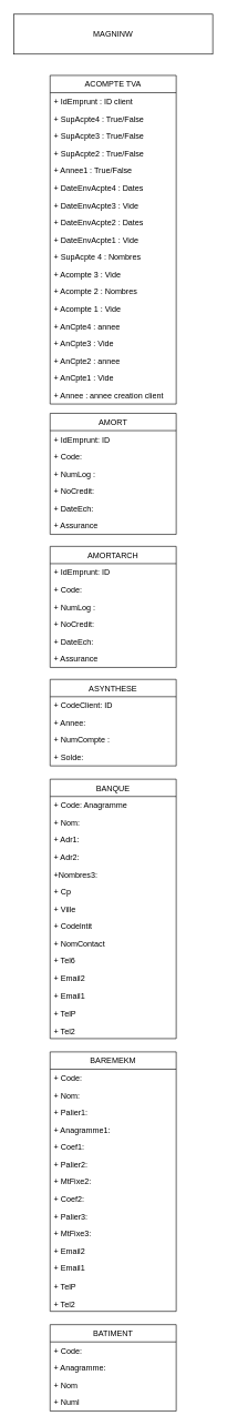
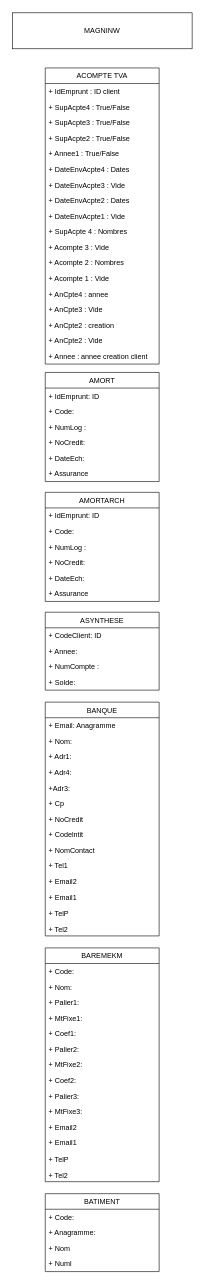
  <mxCell id="0" />
  <mxCell id="1" parent="0" />
  <mxCell id="2" value="ACOMPTE TVA" style="swimlane;fontStyle=0;childLayout=stackLayout;horizontal=1;startSize=26;fillColor=none;horizontalStack=0;resizeParent=1;resizeParentMax=0;resizeLast=0;collapsible=1;marginBottom=0;" parent="1" vertex="1"><mxGeometry x="75" y="112" width="190" height="494" as="geometry" /></mxCell>
  <mxCell id="3" value="+ IdEmprunt : ID client" style="text;strokeColor=none;fillColor=none;align=left;verticalAlign=top;spacingLeft=4;spacingRight=4;overflow=hidden;rotatable=0;points=[[0,0.5],[1,0.5]];portConstraint=eastwest;" vertex="1" parent="2"><mxGeometry y="26" width="190" height="26" as="geometry" /></mxCell>
  <mxCell id="4" value="+ SupAcpte4 : True/False" style="text;strokeColor=none;fillColor=none;align=left;verticalAlign=top;spacingLeft=4;spacingRight=4;overflow=hidden;rotatable=0;points=[[0,0.5],[1,0.5]];portConstraint=eastwest;" vertex="1" parent="2"><mxGeometry y="52" width="190" height="26" as="geometry" /></mxCell>
  <mxCell id="5" value="+ SupAcpte3 : True/False" style="text;strokeColor=none;fillColor=none;align=left;verticalAlign=top;spacingLeft=4;spacingRight=4;overflow=hidden;rotatable=0;points=[[0,0.5],[1,0.5]];portConstraint=eastwest;" vertex="1" parent="2"><mxGeometry y="78" width="190" height="26" as="geometry" /></mxCell>
  <mxCell id="6" value="+ SupAcpte2 : True/False" style="text;strokeColor=none;fillColor=none;align=left;verticalAlign=top;spacingLeft=4;spacingRight=4;overflow=hidden;rotatable=0;points=[[0,0.5],[1,0.5]];portConstraint=eastwest;" vertex="1" parent="2"><mxGeometry y="104" width="190" height="26" as="geometry" /></mxCell>
  <mxCell id="7" value="+ Annee1 : True/False" style="text;strokeColor=none;fillColor=none;align=left;verticalAlign=top;spacingLeft=4;spacingRight=4;overflow=hidden;rotatable=0;points=[[0,0.5],[1,0.5]];portConstraint=eastwest;" vertex="1" parent="2"><mxGeometry y="130" width="190" height="26" as="geometry" /></mxCell>
  <mxCell id="8" value="+ DateEnvAcpte4 : Dates&#10;" style="text;strokeColor=none;fillColor=none;align=left;verticalAlign=top;spacingLeft=4;spacingRight=4;overflow=hidden;rotatable=0;points=[[0,0.5],[1,0.5]];portConstraint=eastwest;" vertex="1" parent="2"><mxGeometry y="156" width="190" height="26" as="geometry" /></mxCell>
  <mxCell id="9" value="+ DateEnvAcpte3 : Vide&#10;" style="text;strokeColor=none;fillColor=none;align=left;verticalAlign=top;spacingLeft=4;spacingRight=4;overflow=hidden;rotatable=0;points=[[0,0.5],[1,0.5]];portConstraint=eastwest;" vertex="1" parent="2"><mxGeometry y="182" width="190" height="26" as="geometry" /></mxCell>
  <mxCell id="10" value="+ DateEnvAcpte2 : Dates&#10;" style="text;strokeColor=none;fillColor=none;align=left;verticalAlign=top;spacingLeft=4;spacingRight=4;overflow=hidden;rotatable=0;points=[[0,0.5],[1,0.5]];portConstraint=eastwest;" vertex="1" parent="2"><mxGeometry y="208" width="190" height="26" as="geometry" /></mxCell>
  <mxCell id="11" value="+ DateEnvAcpte1 : Vide&#10;" style="text;strokeColor=none;fillColor=none;align=left;verticalAlign=top;spacingLeft=4;spacingRight=4;overflow=hidden;rotatable=0;points=[[0,0.5],[1,0.5]];portConstraint=eastwest;" vertex="1" parent="2"><mxGeometry y="234" width="190" height="26" as="geometry" /></mxCell>
  <mxCell id="12" value="+ SupAcpte 4 : Nombres&#10;" style="text;strokeColor=none;fillColor=none;align=left;verticalAlign=top;spacingLeft=4;spacingRight=4;overflow=hidden;rotatable=0;points=[[0,0.5],[1,0.5]];portConstraint=eastwest;" vertex="1" parent="2"><mxGeometry y="260" width="190" height="26" as="geometry" /></mxCell>
  <mxCell id="13" value="+ Acompte 3 : Vide&#10;" style="text;strokeColor=none;fillColor=none;align=left;verticalAlign=top;spacingLeft=4;spacingRight=4;overflow=hidden;rotatable=0;points=[[0,0.5],[1,0.5]];portConstraint=eastwest;" parent="2" vertex="1"><mxGeometry y="286" width="190" height="26" as="geometry" /></mxCell>
  <mxCell id="14" value="+ Acompte 2 : Nombres" style="text;strokeColor=none;fillColor=none;align=left;verticalAlign=top;spacingLeft=4;spacingRight=4;overflow=hidden;rotatable=0;points=[[0,0.5],[1,0.5]];portConstraint=eastwest;" parent="2" vertex="1"><mxGeometry y="312" width="190" height="26" as="geometry" /></mxCell>
  <mxCell id="15" value="+ Acompte 1 : Vide   &#10;" style="text;strokeColor=none;fillColor=none;align=left;verticalAlign=top;spacingLeft=4;spacingRight=4;overflow=hidden;rotatable=0;points=[[0,0.5],[1,0.5]];portConstraint=eastwest;" parent="2" vertex="1"><mxGeometry y="338" width="190" height="26" as="geometry" /></mxCell>
  <mxCell id="16" value="+ AnCpte4 : annee" style="text;strokeColor=none;fillColor=none;align=left;verticalAlign=top;spacingLeft=4;spacingRight=4;overflow=hidden;rotatable=0;points=[[0,0.5],[1,0.5]];portConstraint=eastwest;" vertex="1" parent="2"><mxGeometry y="364" width="190" height="26" as="geometry" /></mxCell>
  <mxCell id="17" value="+ AnCpte3 : Vide" style="text;strokeColor=none;fillColor=none;align=left;verticalAlign=top;spacingLeft=4;spacingRight=4;overflow=hidden;rotatable=0;points=[[0,0.5],[1,0.5]];portConstraint=eastwest;" vertex="1" parent="2"><mxGeometry y="390" width="190" height="26" as="geometry" /></mxCell>
- <mxCell id="18" value="+ AnCpte2 : annee" style="text;strokeColor=none;fillColor=none;align=left;verticalAlign=top;spacingLeft=4;spacingRight=4;overflow=hidden;rotatable=0;points=[[0,0.5],[1,0.5]];portConstraint=eastwest;" vertex="1" parent="2"><mxGeometry y="416" width="190" height="26" as="geometry" /></mxCell>
- <mxCell id="19" value="+ AnCpte1 : Vide" style="text;strokeColor=none;fillColor=none;align=left;verticalAlign=top;spacingLeft=4;spacingRight=4;overflow=hidden;rotatable=0;points=[[0,0.5],[1,0.5]];portConstraint=eastwest;" vertex="1" parent="2"><mxGeometry y="442" width="190" height="26" as="geometry" /></mxCell>
+ <mxCell id="18" value="+ AnCpte2 : creation" style="text;strokeColor=none;fillColor=none;align=left;verticalAlign=top;spacingLeft=4;spacingRight=4;overflow=hidden;rotatable=0;points=[[0,0.5],[1,0.5]];portConstraint=eastwest;" vertex="1" parent="2"><mxGeometry y="416" width="190" height="26" as="geometry" /></mxCell>
+ <mxCell id="19" value="+ AnCpte2 : Vide" style="text;strokeColor=none;fillColor=none;align=left;verticalAlign=top;spacingLeft=4;spacingRight=4;overflow=hidden;rotatable=0;points=[[0,0.5],[1,0.5]];portConstraint=eastwest;" vertex="1" parent="2"><mxGeometry y="442" width="190" height="26" as="geometry" /></mxCell>
  <mxCell id="20" value="+ Annee : annee creation client " style="text;strokeColor=none;fillColor=none;align=left;verticalAlign=top;spacingLeft=4;spacingRight=4;overflow=hidden;rotatable=0;points=[[0,0.5],[1,0.5]];portConstraint=eastwest;" vertex="1" parent="2"><mxGeometry y="468" width="190" height="26" as="geometry" /></mxCell>
  <mxCell id="21" value="MAGNINW" style="rounded=0;whiteSpace=wrap;html=1;" vertex="1" parent="1"><mxGeometry x="20" y="20" width="300" height="60" as="geometry" /></mxCell>
  <mxCell id="22" value="AMORT" style="swimlane;fontStyle=0;childLayout=stackLayout;horizontal=1;startSize=26;fillColor=none;horizontalStack=0;resizeParent=1;resizeParentMax=0;resizeLast=0;collapsible=1;marginBottom=0;" vertex="1" parent="1"><mxGeometry x="75" y="620" width="190" height="182" as="geometry" /></mxCell>
  <mxCell id="23" value="+ IdEmprunt: ID" style="text;strokeColor=none;fillColor=none;align=left;verticalAlign=top;spacingLeft=4;spacingRight=4;overflow=hidden;rotatable=0;points=[[0,0.5],[1,0.5]];portConstraint=eastwest;" vertex="1" parent="22"><mxGeometry y="26" width="190" height="26" as="geometry" /></mxCell>
  <mxCell id="24" value="+ Code: " style="text;strokeColor=none;fillColor=none;align=left;verticalAlign=top;spacingLeft=4;spacingRight=4;overflow=hidden;rotatable=0;points=[[0,0.5],[1,0.5]];portConstraint=eastwest;" vertex="1" parent="22"><mxGeometry y="52" width="190" height="26" as="geometry" /></mxCell>
  <mxCell id="25" value="+ NumLog : " style="text;strokeColor=none;fillColor=none;align=left;verticalAlign=top;spacingLeft=4;spacingRight=4;overflow=hidden;rotatable=0;points=[[0,0.5],[1,0.5]];portConstraint=eastwest;" vertex="1" parent="22"><mxGeometry y="78" width="190" height="26" as="geometry" /></mxCell>
  <mxCell id="26" value="+ NoCredit:" style="text;strokeColor=none;fillColor=none;align=left;verticalAlign=top;spacingLeft=4;spacingRight=4;overflow=hidden;rotatable=0;points=[[0,0.5],[1,0.5]];portConstraint=eastwest;" vertex="1" parent="22"><mxGeometry y="104" width="190" height="26" as="geometry" /></mxCell>
  <mxCell id="27" value="+ DateEch:" style="text;strokeColor=none;fillColor=none;align=left;verticalAlign=top;spacingLeft=4;spacingRight=4;overflow=hidden;rotatable=0;points=[[0,0.5],[1,0.5]];portConstraint=eastwest;" vertex="1" parent="22"><mxGeometry y="130" width="190" height="26" as="geometry" /></mxCell>
  <mxCell id="28" value="+ Assurance" style="text;strokeColor=none;fillColor=none;align=left;verticalAlign=top;spacingLeft=4;spacingRight=4;overflow=hidden;rotatable=0;points=[[0,0.5],[1,0.5]];portConstraint=eastwest;" vertex="1" parent="22"><mxGeometry y="156" width="190" height="26" as="geometry" /></mxCell>
  <mxCell id="29" value="AMORTARCH" style="swimlane;fontStyle=0;childLayout=stackLayout;horizontal=1;startSize=26;fillColor=none;horizontalStack=0;resizeParent=1;resizeParentMax=0;resizeLast=0;collapsible=1;marginBottom=0;" vertex="1" parent="1"><mxGeometry x="75" y="820" width="190" height="182" as="geometry" /></mxCell>
  <mxCell id="30" value="+ IdEmprunt: ID" style="text;strokeColor=none;fillColor=none;align=left;verticalAlign=top;spacingLeft=4;spacingRight=4;overflow=hidden;rotatable=0;points=[[0,0.5],[1,0.5]];portConstraint=eastwest;" vertex="1" parent="29"><mxGeometry y="26" width="190" height="26" as="geometry" /></mxCell>
  <mxCell id="31" value="+ Code: " style="text;strokeColor=none;fillColor=none;align=left;verticalAlign=top;spacingLeft=4;spacingRight=4;overflow=hidden;rotatable=0;points=[[0,0.5],[1,0.5]];portConstraint=eastwest;" vertex="1" parent="29"><mxGeometry y="52" width="190" height="26" as="geometry" /></mxCell>
  <mxCell id="32" value="+ NumLog : " style="text;strokeColor=none;fillColor=none;align=left;verticalAlign=top;spacingLeft=4;spacingRight=4;overflow=hidden;rotatable=0;points=[[0,0.5],[1,0.5]];portConstraint=eastwest;" vertex="1" parent="29"><mxGeometry y="78" width="190" height="26" as="geometry" /></mxCell>
  <mxCell id="33" value="+ NoCredit:" style="text;strokeColor=none;fillColor=none;align=left;verticalAlign=top;spacingLeft=4;spacingRight=4;overflow=hidden;rotatable=0;points=[[0,0.5],[1,0.5]];portConstraint=eastwest;" vertex="1" parent="29"><mxGeometry y="104" width="190" height="26" as="geometry" /></mxCell>
  <mxCell id="34" value="+ DateEch:" style="text;strokeColor=none;fillColor=none;align=left;verticalAlign=top;spacingLeft=4;spacingRight=4;overflow=hidden;rotatable=0;points=[[0,0.5],[1,0.5]];portConstraint=eastwest;" vertex="1" parent="29"><mxGeometry y="130" width="190" height="26" as="geometry" /></mxCell>
  <mxCell id="35" value="+ Assurance" style="text;strokeColor=none;fillColor=none;align=left;verticalAlign=top;spacingLeft=4;spacingRight=4;overflow=hidden;rotatable=0;points=[[0,0.5],[1,0.5]];portConstraint=eastwest;" vertex="1" parent="29"><mxGeometry y="156" width="190" height="26" as="geometry" /></mxCell>
  <mxCell id="36" value="ASYNTHESE" style="swimlane;fontStyle=0;childLayout=stackLayout;horizontal=1;startSize=26;fillColor=none;horizontalStack=0;resizeParent=1;resizeParentMax=0;resizeLast=0;collapsible=1;marginBottom=0;" vertex="1" parent="1"><mxGeometry x="75" y="1020" width="190" height="130" as="geometry" /></mxCell>
  <mxCell id="37" value="+ CodeClient: ID" style="text;strokeColor=none;fillColor=none;align=left;verticalAlign=top;spacingLeft=4;spacingRight=4;overflow=hidden;rotatable=0;points=[[0,0.5],[1,0.5]];portConstraint=eastwest;" vertex="1" parent="36"><mxGeometry y="26" width="190" height="26" as="geometry" /></mxCell>
  <mxCell id="38" value="+ Annee: " style="text;strokeColor=none;fillColor=none;align=left;verticalAlign=top;spacingLeft=4;spacingRight=4;overflow=hidden;rotatable=0;points=[[0,0.5],[1,0.5]];portConstraint=eastwest;" vertex="1" parent="36"><mxGeometry y="52" width="190" height="26" as="geometry" /></mxCell>
  <mxCell id="39" value="+ NumCompte : " style="text;strokeColor=none;fillColor=none;align=left;verticalAlign=top;spacingLeft=4;spacingRight=4;overflow=hidden;rotatable=0;points=[[0,0.5],[1,0.5]];portConstraint=eastwest;" vertex="1" parent="36"><mxGeometry y="78" width="190" height="26" as="geometry" /></mxCell>
  <mxCell id="40" value="+ Solde:" style="text;strokeColor=none;fillColor=none;align=left;verticalAlign=top;spacingLeft=4;spacingRight=4;overflow=hidden;rotatable=0;points=[[0,0.5],[1,0.5]];portConstraint=eastwest;" vertex="1" parent="36"><mxGeometry y="104" width="190" height="26" as="geometry" /></mxCell>
  <mxCell id="41" value="BANQUE" style="swimlane;fontStyle=0;childLayout=stackLayout;horizontal=1;startSize=26;fillColor=none;horizontalStack=0;resizeParent=1;resizeParentMax=0;resizeLast=0;collapsible=1;marginBottom=0;" vertex="1" parent="1"><mxGeometry x="75" y="1170" width="190" height="390" as="geometry" /></mxCell>
- <mxCell id="42" value="+ Code: Anagramme" style="text;strokeColor=none;fillColor=none;align=left;verticalAlign=top;spacingLeft=4;spacingRight=4;overflow=hidden;rotatable=0;points=[[0,0.5],[1,0.5]];portConstraint=eastwest;" vertex="1" parent="41"><mxGeometry y="26" width="190" height="26" as="geometry" /></mxCell>
+ <mxCell id="42" value="+ Email: Anagramme" style="text;strokeColor=none;fillColor=none;align=left;verticalAlign=top;spacingLeft=4;spacingRight=4;overflow=hidden;rotatable=0;points=[[0,0.5],[1,0.5]];portConstraint=eastwest;" vertex="1" parent="41"><mxGeometry y="26" width="190" height="26" as="geometry" /></mxCell>
  <mxCell id="43" value="+ Nom: " style="text;strokeColor=none;fillColor=none;align=left;verticalAlign=top;spacingLeft=4;spacingRight=4;overflow=hidden;rotatable=0;points=[[0,0.5],[1,0.5]];portConstraint=eastwest;" vertex="1" parent="41"><mxGeometry y="52" width="190" height="26" as="geometry" /></mxCell>
  <mxCell id="44" value="+ Adr1: " style="text;strokeColor=none;fillColor=none;align=left;verticalAlign=top;spacingLeft=4;spacingRight=4;overflow=hidden;rotatable=0;points=[[0,0.5],[1,0.5]];portConstraint=eastwest;" vertex="1" parent="41"><mxGeometry y="78" width="190" height="26" as="geometry" /></mxCell>
- <mxCell id="45" value="+ Adr2:" style="text;strokeColor=none;fillColor=none;align=left;verticalAlign=top;spacingLeft=4;spacingRight=4;overflow=hidden;rotatable=0;points=[[0,0.5],[1,0.5]];portConstraint=eastwest;" vertex="1" parent="41"><mxGeometry y="104" width="190" height="26" as="geometry" /></mxCell>
- <mxCell id="46" value="+Nombres3:" style="text;strokeColor=none;fillColor=none;align=left;verticalAlign=top;spacingLeft=4;spacingRight=4;overflow=hidden;rotatable=0;points=[[0,0.5],[1,0.5]];portConstraint=eastwest;" vertex="1" parent="41"><mxGeometry y="130" width="190" height="26" as="geometry" /></mxCell>
+ <mxCell id="45" value="+ Adr4:" style="text;strokeColor=none;fillColor=none;align=left;verticalAlign=top;spacingLeft=4;spacingRight=4;overflow=hidden;rotatable=0;points=[[0,0.5],[1,0.5]];portConstraint=eastwest;" vertex="1" parent="41"><mxGeometry y="104" width="190" height="26" as="geometry" /></mxCell>
+ <mxCell id="46" value="+Adr3:" style="text;strokeColor=none;fillColor=none;align=left;verticalAlign=top;spacingLeft=4;spacingRight=4;overflow=hidden;rotatable=0;points=[[0,0.5],[1,0.5]];portConstraint=eastwest;" vertex="1" parent="41"><mxGeometry y="130" width="190" height="26" as="geometry" /></mxCell>
  <mxCell id="47" value="+ Cp" style="text;strokeColor=none;fillColor=none;align=left;verticalAlign=top;spacingLeft=4;spacingRight=4;overflow=hidden;rotatable=0;points=[[0,0.5],[1,0.5]];portConstraint=eastwest;" vertex="1" parent="41"><mxGeometry y="156" width="190" height="26" as="geometry" /></mxCell>
- <mxCell id="48" value="+ Ville" style="text;strokeColor=none;fillColor=none;align=left;verticalAlign=top;spacingLeft=4;spacingRight=4;overflow=hidden;rotatable=0;points=[[0,0.5],[1,0.5]];portConstraint=eastwest;" vertex="1" parent="41"><mxGeometry y="182" width="190" height="26" as="geometry" /></mxCell>
+ <mxCell id="48" value="+ NoCredit" style="text;strokeColor=none;fillColor=none;align=left;verticalAlign=top;spacingLeft=4;spacingRight=4;overflow=hidden;rotatable=0;points=[[0,0.5],[1,0.5]];portConstraint=eastwest;" vertex="1" parent="41"><mxGeometry y="182" width="190" height="26" as="geometry" /></mxCell>
  <mxCell id="49" value="+ Codelntit" style="text;strokeColor=none;fillColor=none;align=left;verticalAlign=top;spacingLeft=4;spacingRight=4;overflow=hidden;rotatable=0;points=[[0,0.5],[1,0.5]];portConstraint=eastwest;" vertex="1" parent="41"><mxGeometry y="208" width="190" height="26" as="geometry" /></mxCell>
  <mxCell id="50" value="+ NomContact" style="text;strokeColor=none;fillColor=none;align=left;verticalAlign=top;spacingLeft=4;spacingRight=4;overflow=hidden;rotatable=0;points=[[0,0.5],[1,0.5]];portConstraint=eastwest;" vertex="1" parent="41"><mxGeometry y="234" width="190" height="26" as="geometry" /></mxCell>
- <mxCell id="51" value="+ Tel6" style="text;strokeColor=none;fillColor=none;align=left;verticalAlign=top;spacingLeft=4;spacingRight=4;overflow=hidden;rotatable=0;points=[[0,0.5],[1,0.5]];portConstraint=eastwest;" vertex="1" parent="41"><mxGeometry y="260" width="190" height="26" as="geometry" /></mxCell>
+ <mxCell id="51" value="+ Tel1" style="text;strokeColor=none;fillColor=none;align=left;verticalAlign=top;spacingLeft=4;spacingRight=4;overflow=hidden;rotatable=0;points=[[0,0.5],[1,0.5]];portConstraint=eastwest;" vertex="1" parent="41"><mxGeometry y="260" width="190" height="26" as="geometry" /></mxCell>
  <mxCell id="52" value="+ Email2" style="text;strokeColor=none;fillColor=none;align=left;verticalAlign=top;spacingLeft=4;spacingRight=4;overflow=hidden;rotatable=0;points=[[0,0.5],[1,0.5]];portConstraint=eastwest;" vertex="1" parent="41"><mxGeometry y="286" width="190" height="26" as="geometry" /></mxCell>
  <mxCell id="53" value="+ Email1" style="text;strokeColor=none;fillColor=none;align=left;verticalAlign=top;spacingLeft=4;spacingRight=4;overflow=hidden;rotatable=0;points=[[0,0.5],[1,0.5]];portConstraint=eastwest;" vertex="1" parent="41"><mxGeometry y="312" width="190" height="28" as="geometry" /></mxCell>
  <mxCell id="54" value="+ TelP" style="text;strokeColor=none;fillColor=none;align=left;verticalAlign=top;spacingLeft=4;spacingRight=4;overflow=hidden;rotatable=0;points=[[0,0.5],[1,0.5]];portConstraint=eastwest;" vertex="1" parent="41"><mxGeometry y="340" width="190" height="26" as="geometry" /></mxCell>
  <mxCell id="55" value="+ Tel2" style="text;strokeColor=none;fillColor=none;align=left;verticalAlign=top;spacingLeft=4;spacingRight=4;overflow=hidden;rotatable=0;points=[[0,0.5],[1,0.5]];portConstraint=eastwest;" vertex="1" parent="41"><mxGeometry y="366" width="190" height="24" as="geometry" /></mxCell>
  <mxCell id="56" value="BAREMEKM" style="swimlane;fontStyle=0;childLayout=stackLayout;horizontal=1;startSize=26;fillColor=none;horizontalStack=0;resizeParent=1;resizeParentMax=0;resizeLast=0;collapsible=1;marginBottom=0;" vertex="1" parent="1"><mxGeometry x="75" y="1580" width="190" height="390" as="geometry" /></mxCell>
  <mxCell id="57" value="+ Code: " style="text;strokeColor=none;fillColor=none;align=left;verticalAlign=top;spacingLeft=4;spacingRight=4;overflow=hidden;rotatable=0;points=[[0,0.5],[1,0.5]];portConstraint=eastwest;" vertex="1" parent="56"><mxGeometry y="26" width="190" height="26" as="geometry" /></mxCell>
  <mxCell id="58" value="+ Nom: " style="text;strokeColor=none;fillColor=none;align=left;verticalAlign=top;spacingLeft=4;spacingRight=4;overflow=hidden;rotatable=0;points=[[0,0.5],[1,0.5]];portConstraint=eastwest;" vertex="1" parent="56"><mxGeometry y="52" width="190" height="26" as="geometry" /></mxCell>
  <mxCell id="59" value="+ Palier1: " style="text;strokeColor=none;fillColor=none;align=left;verticalAlign=top;spacingLeft=4;spacingRight=4;overflow=hidden;rotatable=0;points=[[0,0.5],[1,0.5]];portConstraint=eastwest;" vertex="1" parent="56"><mxGeometry y="78" width="190" height="26" as="geometry" /></mxCell>
- <mxCell id="60" value="+ Anagramme1:" style="text;strokeColor=none;fillColor=none;align=left;verticalAlign=top;spacingLeft=4;spacingRight=4;overflow=hidden;rotatable=0;points=[[0,0.5],[1,0.5]];portConstraint=eastwest;" vertex="1" parent="56"><mxGeometry y="104" width="190" height="26" as="geometry" /></mxCell>
+ <mxCell id="60" value="+ MtFixe1:" style="text;strokeColor=none;fillColor=none;align=left;verticalAlign=top;spacingLeft=4;spacingRight=4;overflow=hidden;rotatable=0;points=[[0,0.5],[1,0.5]];portConstraint=eastwest;" vertex="1" parent="56"><mxGeometry y="104" width="190" height="26" as="geometry" /></mxCell>
  <mxCell id="61" value="+ Coef1:" style="text;strokeColor=none;fillColor=none;align=left;verticalAlign=top;spacingLeft=4;spacingRight=4;overflow=hidden;rotatable=0;points=[[0,0.5],[1,0.5]];portConstraint=eastwest;" vertex="1" parent="56"><mxGeometry y="130" width="190" height="26" as="geometry" /></mxCell>
  <mxCell id="62" value="+ Palier2: " style="text;strokeColor=none;fillColor=none;align=left;verticalAlign=top;spacingLeft=4;spacingRight=4;overflow=hidden;rotatable=0;points=[[0,0.5],[1,0.5]];portConstraint=eastwest;" vertex="1" parent="56"><mxGeometry y="156" width="190" height="26" as="geometry" /></mxCell>
  <mxCell id="63" value="+ MtFixe2:" style="text;strokeColor=none;fillColor=none;align=left;verticalAlign=top;spacingLeft=4;spacingRight=4;overflow=hidden;rotatable=0;points=[[0,0.5],[1,0.5]];portConstraint=eastwest;" vertex="1" parent="56"><mxGeometry y="182" width="190" height="26" as="geometry" /></mxCell>
  <mxCell id="64" value="+ Coef2:" style="text;strokeColor=none;fillColor=none;align=left;verticalAlign=top;spacingLeft=4;spacingRight=4;overflow=hidden;rotatable=0;points=[[0,0.5],[1,0.5]];portConstraint=eastwest;" vertex="1" parent="56"><mxGeometry y="208" width="190" height="26" as="geometry" /></mxCell>
  <mxCell id="65" value="+ Palier3: " style="text;strokeColor=none;fillColor=none;align=left;verticalAlign=top;spacingLeft=4;spacingRight=4;overflow=hidden;rotatable=0;points=[[0,0.5],[1,0.5]];portConstraint=eastwest;" vertex="1" parent="56"><mxGeometry y="234" width="190" height="26" as="geometry" /></mxCell>
  <mxCell id="66" value="+ MtFixe3:" style="text;strokeColor=none;fillColor=none;align=left;verticalAlign=top;spacingLeft=4;spacingRight=4;overflow=hidden;rotatable=0;points=[[0,0.5],[1,0.5]];portConstraint=eastwest;" vertex="1" parent="56"><mxGeometry y="260" width="190" height="26" as="geometry" /></mxCell>
  <mxCell id="67" value="+ Email2" style="text;strokeColor=none;fillColor=none;align=left;verticalAlign=top;spacingLeft=4;spacingRight=4;overflow=hidden;rotatable=0;points=[[0,0.5],[1,0.5]];portConstraint=eastwest;" vertex="1" parent="56"><mxGeometry y="286" width="190" height="26" as="geometry" /></mxCell>
  <mxCell id="68" value="+ Email1" style="text;strokeColor=none;fillColor=none;align=left;verticalAlign=top;spacingLeft=4;spacingRight=4;overflow=hidden;rotatable=0;points=[[0,0.5],[1,0.5]];portConstraint=eastwest;" vertex="1" parent="56"><mxGeometry y="312" width="190" height="28" as="geometry" /></mxCell>
  <mxCell id="69" value="+ TelP" style="text;strokeColor=none;fillColor=none;align=left;verticalAlign=top;spacingLeft=4;spacingRight=4;overflow=hidden;rotatable=0;points=[[0,0.5],[1,0.5]];portConstraint=eastwest;" vertex="1" parent="56"><mxGeometry y="340" width="190" height="26" as="geometry" /></mxCell>
  <mxCell id="70" value="+ Tel2" style="text;strokeColor=none;fillColor=none;align=left;verticalAlign=top;spacingLeft=4;spacingRight=4;overflow=hidden;rotatable=0;points=[[0,0.5],[1,0.5]];portConstraint=eastwest;" vertex="1" parent="56"><mxGeometry y="366" width="190" height="24" as="geometry" /></mxCell>
  <mxCell id="71" value="BATIMENT" style="swimlane;fontStyle=0;childLayout=stackLayout;horizontal=1;startSize=26;fillColor=none;horizontalStack=0;resizeParent=1;resizeParentMax=0;resizeLast=0;collapsible=1;marginBottom=0;" vertex="1" parent="1"><mxGeometry x="75" y="1990" width="190" height="130" as="geometry" /></mxCell>
  <mxCell id="72" value="+ Code: " style="text;strokeColor=none;fillColor=none;align=left;verticalAlign=top;spacingLeft=4;spacingRight=4;overflow=hidden;rotatable=0;points=[[0,0.5],[1,0.5]];portConstraint=eastwest;" vertex="1" parent="71"><mxGeometry y="26" width="190" height="26" as="geometry" /></mxCell>
  <mxCell id="73" value="+ Anagramme: " style="text;strokeColor=none;fillColor=none;align=left;verticalAlign=top;spacingLeft=4;spacingRight=4;overflow=hidden;rotatable=0;points=[[0,0.5],[1,0.5]];portConstraint=eastwest;" vertex="1" parent="71"><mxGeometry y="52" width="190" height="26" as="geometry" /></mxCell>
  <mxCell id="74" value="+ Nom" style="text;strokeColor=none;fillColor=none;align=left;verticalAlign=top;spacingLeft=4;spacingRight=4;overflow=hidden;rotatable=0;points=[[0,0.5],[1,0.5]];portConstraint=eastwest;" vertex="1" parent="71"><mxGeometry y="78" width="190" height="26" as="geometry" /></mxCell>
  <mxCell id="75" value="+ Numl" style="text;strokeColor=none;fillColor=none;align=left;verticalAlign=top;spacingLeft=4;spacingRight=4;overflow=hidden;rotatable=0;points=[[0,0.5],[1,0.5]];portConstraint=eastwest;" vertex="1" parent="71"><mxGeometry y="104" width="190" height="26" as="geometry" /></mxCell>
